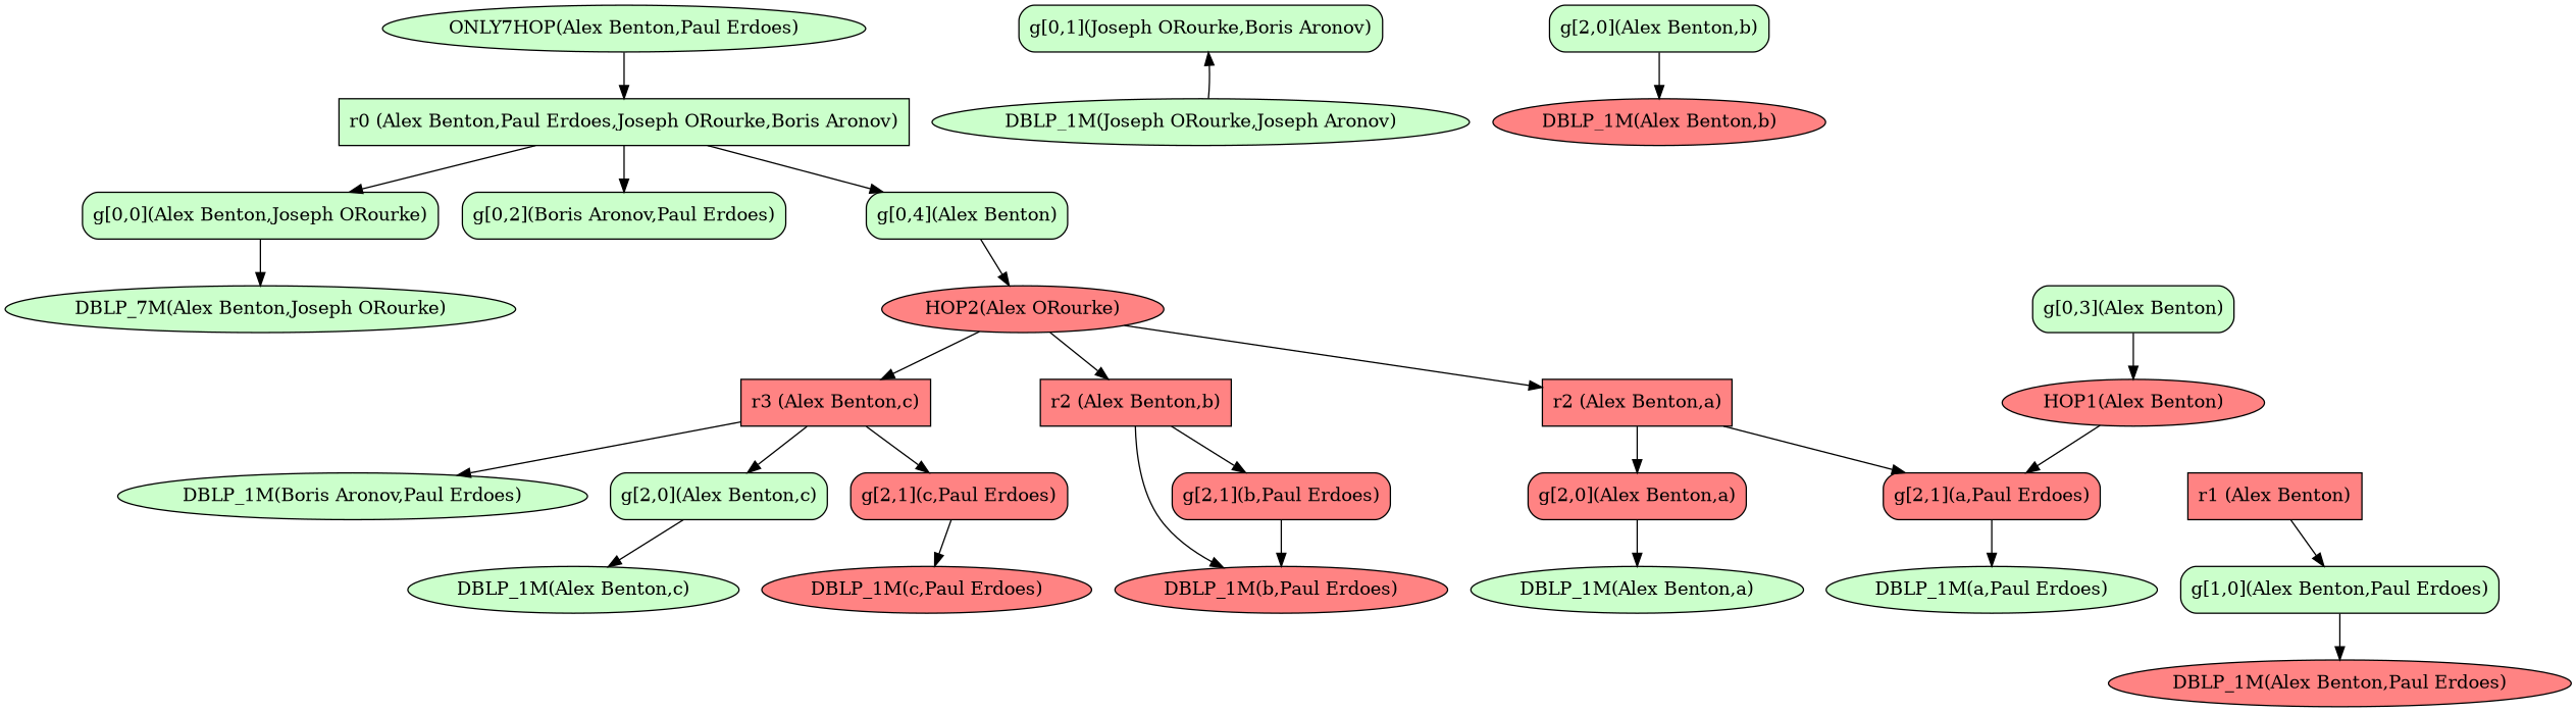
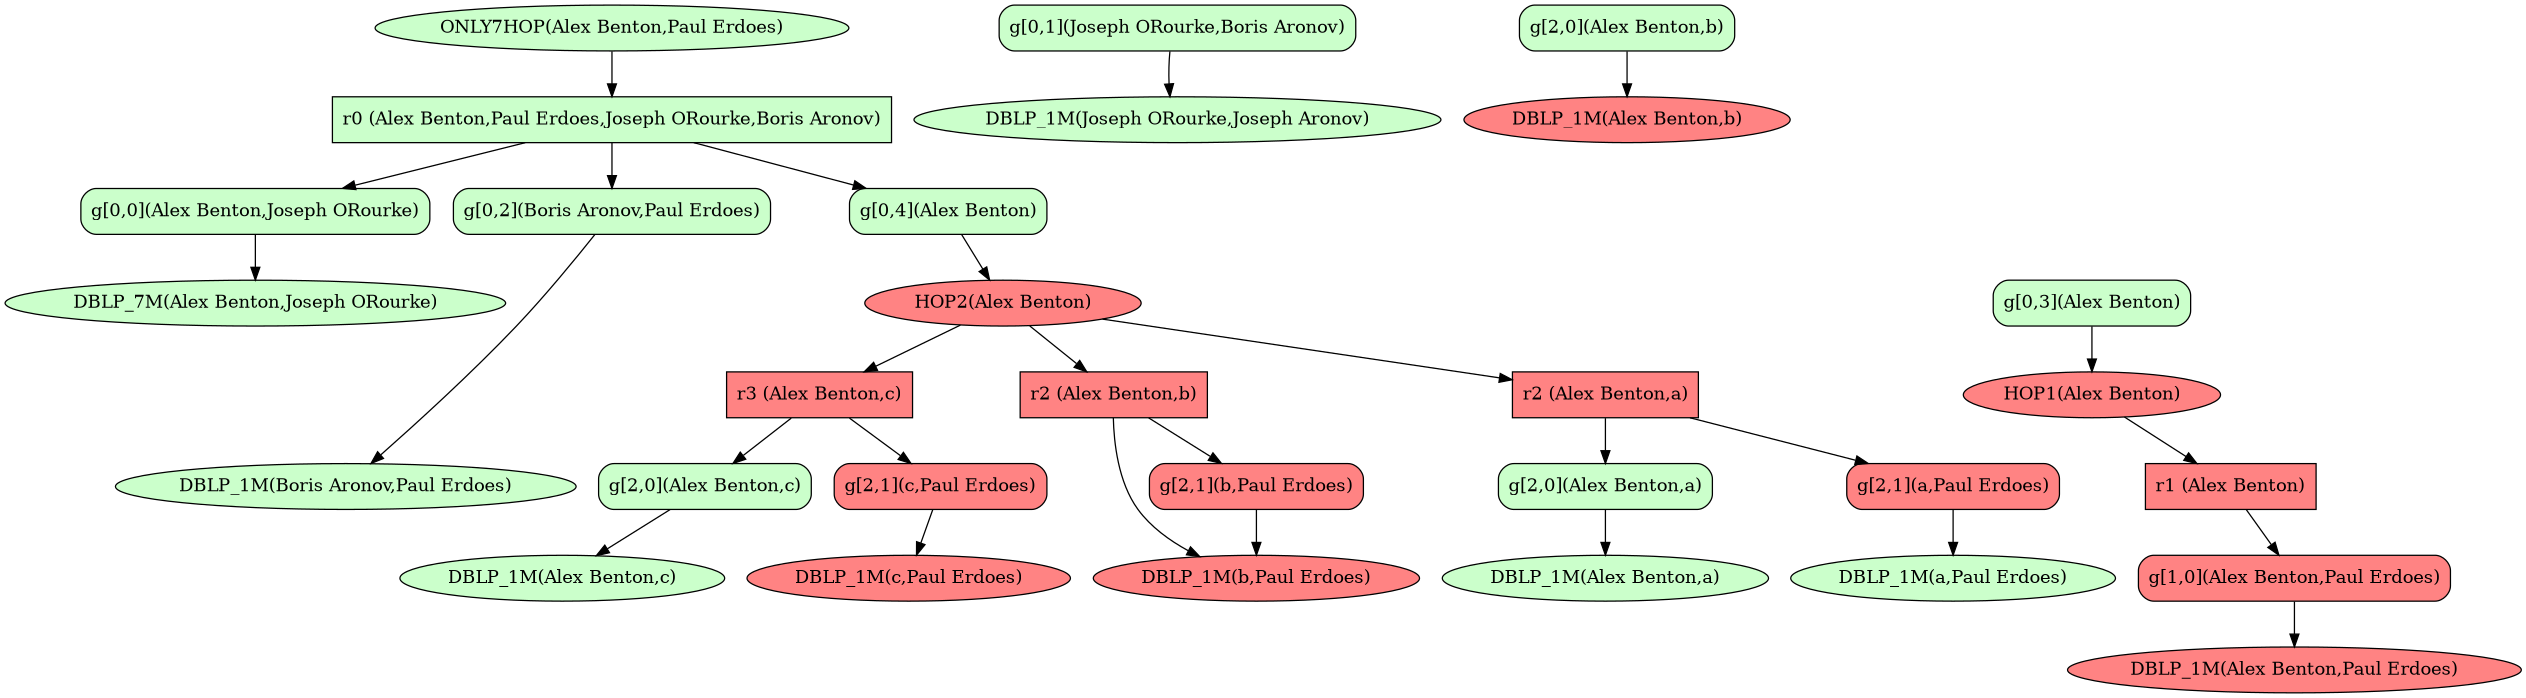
  digraph {
    rankdir=TB
    node [color=black fillcolor="#CBFFCB" shape=box style=filled]
    n1 [label="r0 (Alex Benton,Paul Erdoes,Joseph ORourke,Boris Aronov)" texlbl="$r_0(Alex Benton,Paul Erdoes,Joseph ORourke,Boris Aronov)$"]
    n2 [label="g[0,0](Alex Benton,Joseph ORourke)" style="rounded,filled" texlbl="$g_{0}^{0}(Alex Benton,Joseph ORourke)$"]
    n3 [label="g[0,2](Boris Aronov,Paul Erdoes)" style="rounded,filled" texlbl="$g_{0}^{2}(Boris Aronov,Paul Erdoes)$"]
    n4 [label="g[0,4](Alex Benton)" style="rounded,filled" texlbl="$g_{0}^{4}(Alex Benton)$"]
    n5 [label="DBLP_7M(Alex Benton,Joseph ORourke)" shape=ellipse texlbl="$DBLP_1M(Alex Benton,Joseph ORourke)$"]
    n6 [label="g[0,3](Alex Benton)" style="rounded,filled" texlbl="$g_{0}^{3}(Alex Benton)$"]
    n7 [fillcolor="#FF8383" label="HOP1(Alex Benton)" shape=ellipse texlbl="$HOP1(Alex Benton)$"]
    n8 [label="DBLP_1M(Boris Aronov,Paul Erdoes)" shape=ellipse texlbl="$DBLP_1M(Boris Aronov,Paul Erdoes)$"]
    n9 [label="g[0,1](Joseph ORourke,Boris Aronov)" style="rounded,filled" texlbl="$g_{0}^{1}(Joseph ORourke,Boris Aronov)$"]
    n10 [label="DBLP_1M(Joseph ORourke,Joseph Aronov)" shape=ellipse texlbl="$DBLP_1M(Joseph ORourke,Boris Aronov)$"]
-   n11 [fillcolor="#FF8383" label="HOP2(Alex ORourke)" shape=ellipse texlbl="$HOP2(Alex Benton)$"]
+   n11 [fillcolor="#FF8383" label="HOP2(Alex Benton)" shape=ellipse texlbl="$HOP2(Alex Benton)$"]
    n12 [fillcolor="#FF8383" label="r3 (Alex Benton,c)" texlbl="$r_2(Alex Benton,c)$"]
    n13 [label="g[2,0](Alex Benton,c)" style="rounded,filled" texlbl="$g_{2}^{0}(Alex Benton,c)$"]
    n14 [fillcolor="#FF8383" label="g[2,1](c,Paul Erdoes)" style="rounded,filled" texlbl="$g_{2}^{1}(c,Paul Erdoes)$"]
    n15 [label="DBLP_1M(Alex Benton,c)" shape=ellipse texlbl="$DBLP_1M(Alex Benton,c)$"]
    n16 [fillcolor="#FF8383" label="DBLP_1M(c,Paul Erdoes)" shape=ellipse texlbl="$DBLP_1M(c,Paul Erdoes)$"]
    n17 [fillcolor="#FF8383" label="r2 (Alex Benton,b)" texlbl="$r_2(Alex Benton,b)$"]
    n18 [fillcolor="#FF8383" label="g[2,1](b,Paul Erdoes)" style="rounded,filled" texlbl="$g_{2}^{1}(b,Paul Erdoes)$"]
    n19 [fillcolor="#FF8383" label="DBLP_1M(b,Paul Erdoes)" shape=ellipse texlbl="$DBLP_1M(b,Paul Erdoes)$"]
    n20 [label="g[2,0](Alex Benton,b)" style="rounded,filled" texlbl="$g_{2}^{0}(Alex Benton,b)$"]
    n21 [fillcolor="#FF8383" label="DBLP_1M(Alex Benton,b)" shape=ellipse texlbl="$DBLP_1M(Alex Benton,b)$"]
    n22 [fillcolor="#FF8383" label="r1 (Alex Benton)" texlbl="$r_1(Alex Benton)$"]
-   n23 [label="g[1,0](Alex Benton,Paul Erdoes)" style="rounded,filled" texlbl="$g_{1}^{0}(Alex Benton,Paul Erdoes)$"]
+   n23 [fillcolor="#FF8383" label="g[1,0](Alex Benton,Paul Erdoes)" style="rounded,filled" texlbl="$g_{1}^{0}(Alex Benton,Paul Erdoes)$"]
    n24 [fillcolor="#FF8383" label="DBLP_1M(Alex Benton,Paul Erdoes)" shape=ellipse texlbl="$DBLP_1M(Alex Benton,Paul Erdoes)$"]
    n25 [fillcolor="#FF8383" label="r2 (Alex Benton,a)" texlbl="$r_2(Alex Benton,a)$"]
-   n26 [fillcolor="#FF8383" label="g[2,0](Alex Benton,a)" style="rounded,filled" texlbl="$g_{2}^{0}(Alex Benton,a)$"]
+   n26 [label="g[2,0](Alex Benton,a)" style="rounded,filled" texlbl="$g_{2}^{0}(Alex Benton,a)$"]
    n27 [fillcolor="#FF8383" label="g[2,1](a,Paul Erdoes)" style="rounded,filled" texlbl="$g_{2}^{1}(a,Paul Erdoes)$"]
    n28 [label="DBLP_1M(Alex Benton,a)" shape=ellipse texlbl="$DBLP_1M(Alex Benton,a)$"]
    n29 [label="DBLP_1M(a,Paul Erdoes)" shape=ellipse texlbl="$DBLP_1M(a,Paul Erdoes)$"]
    n30 [label="ONLY7HOP(Alex Benton,Paul Erdoes)" shape=ellipse texlbl="$ONLY3HOP(Alex Benton,Paul Erdoes)$"]
    n1 -> n2
    n1 -> n3
    n1 -> n4
    n2 -> n5
-   n12 -> n8
+   n3 -> n8
    n4 -> n11
    n6 -> n7
-   n7 -> n27
-   n10 -> n9
+   n7 -> n22
+   n9 -> n10
    n11 -> n12
    n11 -> n17
    n11 -> n25
    n12 -> n13
    n12 -> n14
    n13 -> n15
    n14 -> n16
    n17 -> n18
    n17 -> n19
    n18 -> n19
    n20 -> n21
    n22 -> n23
    n23 -> n24
    n25 -> n26
    n25 -> n27
    n26 -> n28
    n27 -> n29
    n30 -> n1
  }
